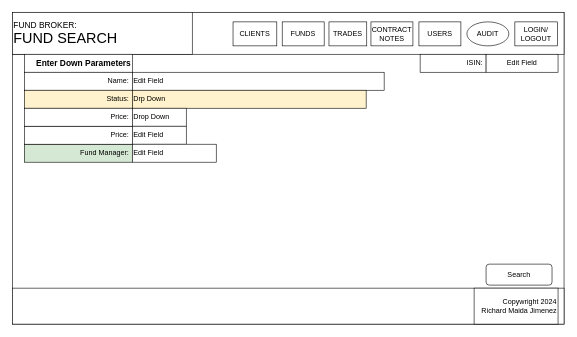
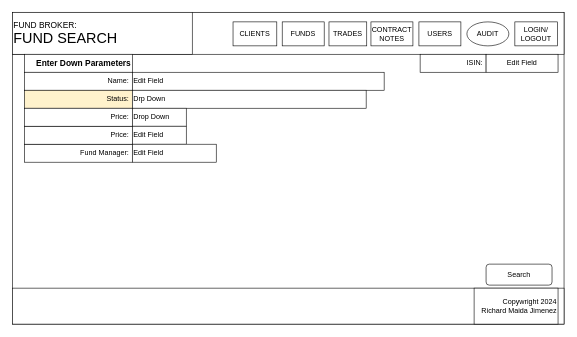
  <mxCell id="0" />
  <mxCell id="1" parent="0" />
  <mxCell id="2" value="&lt;span style=&quot;color: rgba(0, 0, 0, 0); font-family: monospace; font-size: 0px; text-align: start; text-wrap: nowrap;&quot;&gt;%3CmxGraphModel%3E%3Croot%3E%3CmxCell%20id%3D%220%22%2F%3E%3CmxCell%20id%3D%221%22%20parent%3D%220%22%2F%3E%3CmxCell%20id%3D%222%22%20value%3D%22Edit%20Field%22%20style%3D%22rounded%3D0%3BwhiteSpace%3Dwrap%3Bhtml%3D1%3Balign%3Dleft%3B%22%20vertex%3D%221%22%20parent%3D%221%22%3E%3CmxGeometry%20x%3D%22280%22%20y%3D%22210%22%20width%3D%22390%22%20height%3D%2230%22%20as%3D%22geometry%22%2F%3E%3C%2FmxCell%3E%3C%2Froot%3E%3C%2FmxGraphModel%3E&lt;/span&gt;" style="rounded=0;whiteSpace=wrap;html=1;" parent="1" vertex="1"><mxGeometry x="20" y="20" width="920" height="520" as="geometry" /></mxCell>
  <mxCell id="3" value="" style="rounded=0;whiteSpace=wrap;html=1;align=left;" parent="1" vertex="1"><mxGeometry x="20" y="20" width="920" height="70" as="geometry" /></mxCell>
  <mxCell id="4" value="" style="rounded=0;whiteSpace=wrap;html=1;align=right;" parent="1" vertex="1"><mxGeometry x="20" y="480" width="920" height="60" as="geometry" /></mxCell>
  <mxCell id="5" value="&lt;span style=&quot;&quot;&gt;Copywright 2024&lt;/span&gt;&lt;div style=&quot;&quot;&gt;&amp;nbsp;Richard Maida Jimenez&lt;/div&gt;" style="rounded=0;whiteSpace=wrap;html=1;align=right;" parent="1" vertex="1"><mxGeometry x="790" y="480" width="140" height="60" as="geometry" /></mxCell>
  <mxCell id="6" value="&lt;font style=&quot;font-size: 14px;&quot;&gt;FUND BROKER:&lt;/font&gt;&lt;div&gt;&lt;font style=&quot;font-size: 24px;&quot;&gt;FUND SEARCH&lt;/font&gt;&lt;/div&gt;" style="rounded=0;whiteSpace=wrap;html=1;align=left;" parent="1" vertex="1"><mxGeometry x="20" y="20" width="300" height="70" as="geometry" /></mxCell>
  <mxCell id="7" value="ISIN:&amp;nbsp;" style="rounded=0;whiteSpace=wrap;html=1;align=right;" parent="1" vertex="1"><mxGeometry x="700" y="90" width="110" height="30" as="geometry" /></mxCell>
  <mxCell id="8" value="&lt;div style=&quot;&quot;&gt;&lt;b style=&quot;background-color: initial;&quot;&gt;&lt;font style=&quot;font-size: 14px;&quot;&gt;Enter Down Parameters&lt;/font&gt;&lt;/b&gt;&lt;/div&gt;" style="rounded=0;whiteSpace=wrap;html=1;align=right;" parent="1" vertex="1"><mxGeometry x="40" y="90" width="180" height="30" as="geometry" /></mxCell>
  <mxCell id="9" value="Edit Field" style="rounded=0;whiteSpace=wrap;html=1;" parent="1" vertex="1"><mxGeometry x="810" y="90" width="120" height="30" as="geometry" /></mxCell>
  <mxCell id="10" value="Name:&amp;nbsp;" style="rounded=0;whiteSpace=wrap;html=1;align=right;" parent="1" vertex="1"><mxGeometry x="40" y="120" width="180" height="30" as="geometry" /></mxCell>
  <mxCell id="11" value="Status:&amp;nbsp;" style="rounded=0;whiteSpace=wrap;html=1;align=right;fillColor=#fff2cc;" parent="1" vertex="1"><mxGeometry x="40" y="150" width="180" height="30" as="geometry" /></mxCell>
- <mxCell id="12" value="Fund Manager:&amp;nbsp;" style="rounded=0;whiteSpace=wrap;html=1;align=right;fillColor=#d5e8d4;" parent="1" vertex="1"><mxGeometry x="40" y="240" width="180" height="30" as="geometry" /></mxCell>
+ <mxCell id="12" value="Fund Manager:&amp;nbsp;" style="rounded=0;whiteSpace=wrap;html=1;align=right;" parent="1" vertex="1"><mxGeometry x="40" y="240" width="180" height="30" as="geometry" /></mxCell>
  <mxCell id="13" value="Price:&amp;nbsp;" style="rounded=0;whiteSpace=wrap;html=1;align=right;" parent="1" vertex="1"><mxGeometry x="40" y="210" width="180" height="30" as="geometry" /></mxCell>
  <mxCell id="14" value="Price:&amp;nbsp;" style="rounded=0;whiteSpace=wrap;html=1;align=right;" parent="1" vertex="1"><mxGeometry x="40" y="180" width="180" height="30" as="geometry" /></mxCell>
  <mxCell id="15" value="Edit Field" style="rounded=0;whiteSpace=wrap;html=1;align=left;" parent="1" vertex="1"><mxGeometry x="220" y="120" width="420" height="30" as="geometry" /></mxCell>
- <mxCell id="16" value="Drp Down" style="rounded=0;whiteSpace=wrap;html=1;align=left;fillColor=#fff2cc;" parent="1" vertex="1"><mxGeometry x="220" y="150" width="390" height="30" as="geometry" /></mxCell>
+ <mxCell id="16" value="Drp Down" style="rounded=0;whiteSpace=wrap;html=1;align=left;" parent="1" vertex="1"><mxGeometry x="220" y="150" width="390" height="30" as="geometry" /></mxCell>
  <mxCell id="17" value="Drop Down" style="rounded=0;whiteSpace=wrap;html=1;align=left;" parent="1" vertex="1"><mxGeometry x="220" y="180" width="90" height="30" as="geometry" /></mxCell>
  <mxCell id="18" value="Edit Field" style="rounded=0;whiteSpace=wrap;html=1;align=left;" parent="1" vertex="1"><mxGeometry x="220" y="210" width="90" height="30" as="geometry" /></mxCell>
  <mxCell id="19" value="Edit Field" style="rounded=0;whiteSpace=wrap;html=1;align=left;" parent="1" vertex="1"><mxGeometry x="220" y="240" width="140" height="30" as="geometry" /></mxCell>
  <mxCell id="20" value="Search" style="rounded=1;whiteSpace=wrap;html=1;" parent="1" vertex="1"><mxGeometry x="810" y="440" width="110" height="35" as="geometry" /></mxCell>
  <mxCell id="21" value="LOGIN/&lt;div&gt;LOGOUT&lt;/div&gt;" style="rounded=0;whiteSpace=wrap;html=1;" vertex="1" parent="1"><mxGeometry x="858" y="36" width="71" height="40" as="geometry" /></mxCell>
  <mxCell id="22" value="CLIENTS" style="rounded=0;whiteSpace=wrap;html=1;" vertex="1" parent="1"><mxGeometry x="388" y="36" width="73" height="40" as="geometry" /></mxCell>
  <mxCell id="23" value="FUNDS" style="rounded=0;whiteSpace=wrap;html=1;" vertex="1" parent="1"><mxGeometry x="470" y="36" width="70" height="40" as="geometry" /></mxCell>
  <mxCell id="24" value="TRADES" style="rounded=0;whiteSpace=wrap;html=1;" vertex="1" parent="1"><mxGeometry x="548" y="36" width="63" height="40" as="geometry" /></mxCell>
  <mxCell id="25" value="CONTRACT&lt;div&gt;NOTES&lt;/div&gt;" style="rounded=0;whiteSpace=wrap;html=1;" vertex="1" parent="1"><mxGeometry x="618" y="36" width="70" height="40" as="geometry" /></mxCell>
  <mxCell id="26" value="USERS" style="rounded=0;whiteSpace=wrap;html=1;" vertex="1" parent="1"><mxGeometry x="698" y="36" width="70" height="40" as="geometry" /></mxCell>
  <mxCell id="27" value="AUDIT" style="ellipse;whiteSpace=wrap;html=1;" vertex="1" parent="1"><mxGeometry x="778" y="36" width="70" height="40" as="geometry" /></mxCell>
